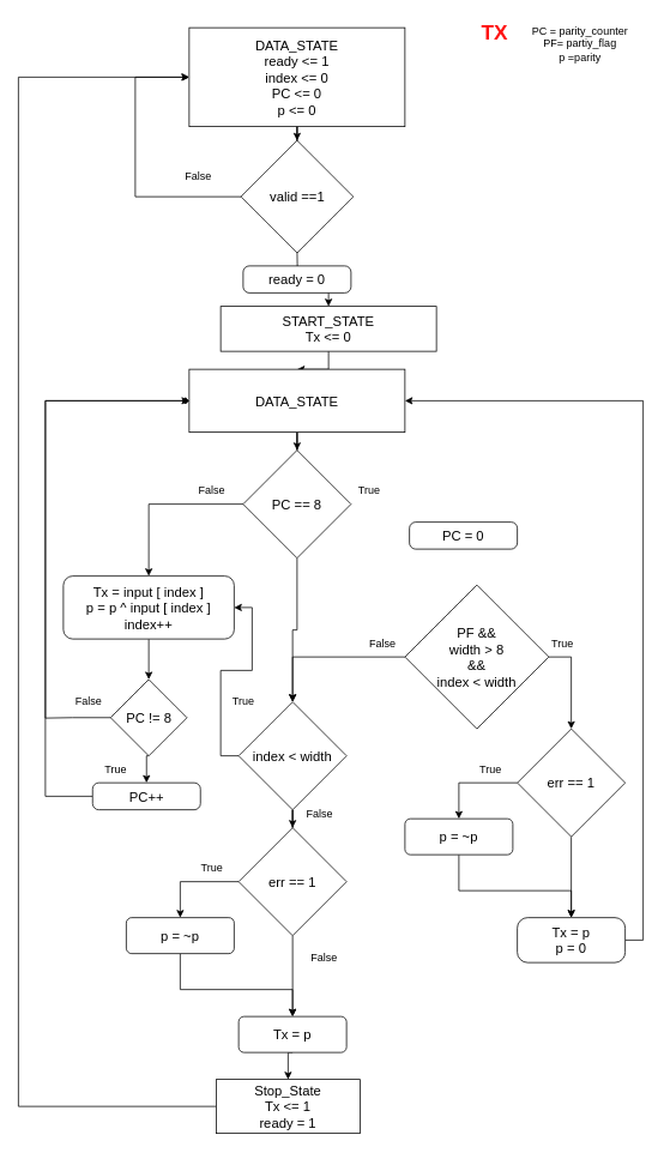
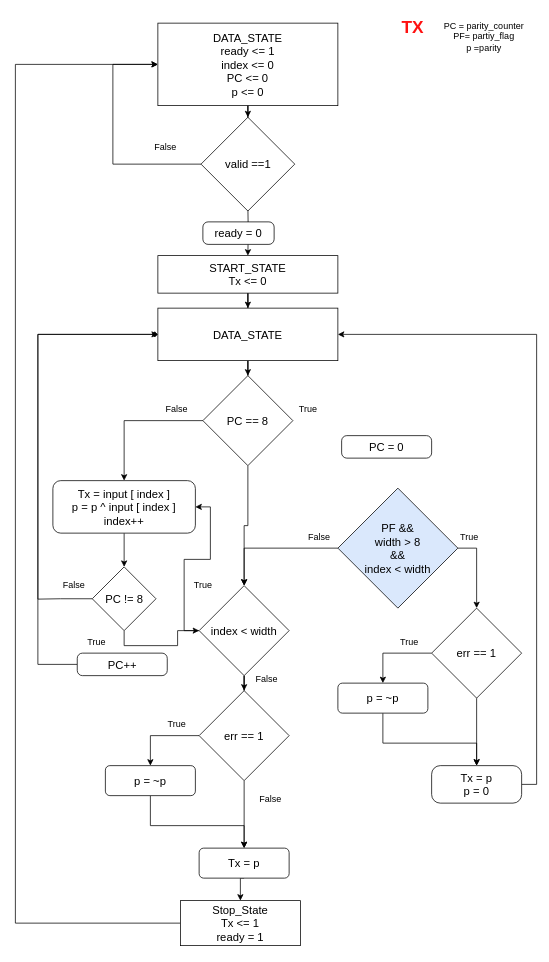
  <mxCell id="0" />
  <mxCell id="1" parent="0" />
  <mxCell id="2" value="" style="edgeStyle=orthogonalEdgeStyle;rounded=0;orthogonalLoop=1;jettySize=auto;html=1;exitX=0.5;exitY=1;exitDx=0;exitDy=0;" edge="1" parent="1" source="3" target="7"><mxGeometry relative="1" as="geometry"><mxPoint x="330" y="95" as="sourcePoint" /></mxGeometry></mxCell>
  <mxCell id="3" value="DATA_STATE&lt;br&gt;ready &amp;lt;= 1&lt;div&gt;index &amp;lt;= 0&lt;/div&gt;&lt;div&gt;PC &amp;lt;= 0&lt;/div&gt;&lt;div&gt;p &amp;lt;= 0&lt;/div&gt;" style="rounded=0;whiteSpace=wrap;html=1;fontSize=15;" vertex="1" parent="1"><mxGeometry x="210" y="30" width="240" height="110" as="geometry" /></mxCell>
  <mxCell id="4" value="PC = parity_counter&lt;div&gt;PF= partiy_flag&lt;br&gt;&lt;div&gt;p =parity&lt;br&gt;&lt;div&gt;&lt;br&gt;&lt;/div&gt;&lt;/div&gt;&lt;/div&gt;" style="text;html=1;align=center;verticalAlign=middle;whiteSpace=wrap;rounded=0;" vertex="1" parent="1"><mxGeometry x="580" y="20" width="130" height="70" as="geometry" /></mxCell>
  <mxCell id="5" style="edgeStyle=orthogonalEdgeStyle;rounded=0;orthogonalLoop=1;jettySize=auto;html=1;exitX=0;exitY=0.5;exitDx=0;exitDy=0;entryX=0;entryY=0.5;entryDx=0;entryDy=0;" edge="1" parent="1" source="7" target="3"><mxGeometry relative="1" as="geometry"><mxPoint x="210" y="40" as="targetPoint" /><Array as="points"><mxPoint x="150" y="218" /><mxPoint x="150" y="85" /></Array></mxGeometry></mxCell>
  <mxCell id="6" value="" style="edgeStyle=orthogonalEdgeStyle;rounded=0;orthogonalLoop=1;jettySize=auto;html=1;" edge="1" parent="1" target="10"><mxGeometry relative="1" as="geometry"><mxPoint x="330" y="275" as="sourcePoint" /></mxGeometry></mxCell>
  <mxCell id="7" value="valid ==1" style="rhombus;whiteSpace=wrap;html=1;fontSize=15;rounded=0;" vertex="1" parent="1"><mxGeometry x="267.5" y="155.5" width="125" height="125" as="geometry" /></mxCell>
  <mxCell id="8" value="False" style="text;html=1;align=center;verticalAlign=middle;resizable=0;points=[];autosize=1;strokeColor=none;fillColor=none;" vertex="1" parent="1"><mxGeometry x="195" y="180" width="50" height="30" as="geometry" /></mxCell>
  <mxCell id="9" value="" style="edgeStyle=orthogonalEdgeStyle;rounded=0;orthogonalLoop=1;jettySize=auto;html=1;" edge="1" parent="1" source="10" target="12"><mxGeometry relative="1" as="geometry" /></mxCell>
- <mxCell id="10" value="START_STATE&lt;div&gt;&lt;span style=&quot;background-color: transparent; color: light-dark(rgb(0, 0, 0), rgb(255, 255, 255));&quot;&gt;Tx &amp;lt;= 0&lt;/span&gt;&lt;/div&gt;" style="whiteSpace=wrap;html=1;fontSize=15;rounded=0;" vertex="1" parent="1"><mxGeometry x="245" y="340" width="240" height="50" as="geometry" /></mxCell>
+ <mxCell id="10" value="START_STATE&lt;div&gt;&lt;span style=&quot;background-color: transparent; color: light-dark(rgb(0, 0, 0), rgb(255, 255, 255));&quot;&gt;Tx &amp;lt;= 0&lt;/span&gt;&lt;/div&gt;" style="whiteSpace=wrap;html=1;fontSize=15;rounded=0;" vertex="1" parent="1"><mxGeometry x="210" y="340" width="240" height="50" as="geometry" /></mxCell>
  <mxCell id="11" value="" style="edgeStyle=orthogonalEdgeStyle;rounded=0;orthogonalLoop=1;jettySize=auto;html=1;" edge="1" parent="1" source="12" target="15"><mxGeometry relative="1" as="geometry" /></mxCell>
  <mxCell id="12" value="DATA_STATE" style="whiteSpace=wrap;html=1;fontSize=15;rounded=0;" vertex="1" parent="1"><mxGeometry x="210" y="410" width="240" height="70" as="geometry" /></mxCell>
  <mxCell id="13" value="" style="edgeStyle=orthogonalEdgeStyle;rounded=0;orthogonalLoop=1;jettySize=auto;html=1;" edge="1" parent="1" source="15" target="25"><mxGeometry relative="1" as="geometry"><mxPoint x="525" y="640" as="targetPoint" /></mxGeometry></mxCell>
  <mxCell id="14" style="edgeStyle=orthogonalEdgeStyle;rounded=0;orthogonalLoop=1;jettySize=auto;html=1;exitX=0;exitY=0.5;exitDx=0;exitDy=0;entryX=0.5;entryY=0;entryDx=0;entryDy=0;" edge="1" parent="1" source="15" target="43"><mxGeometry relative="1" as="geometry" /></mxCell>
  <mxCell id="15" value="PC == 8" style="rhombus;whiteSpace=wrap;html=1;fontSize=15;rounded=0;" vertex="1" parent="1"><mxGeometry x="270" y="500" width="120" height="120" as="geometry" /></mxCell>
  <mxCell id="16" value="False" style="text;html=1;align=center;verticalAlign=middle;resizable=0;points=[];autosize=1;strokeColor=none;fillColor=none;" vertex="1" parent="1"><mxGeometry x="210" y="530" width="50" height="30" as="geometry" /></mxCell>
  <mxCell id="17" value="" style="edgeStyle=orthogonalEdgeStyle;rounded=0;orthogonalLoop=1;jettySize=auto;html=1;entryX=0.5;entryY=0;entryDx=0;entryDy=0;exitX=0;exitY=0.5;exitDx=0;exitDy=0;" edge="1" parent="1" source="19" target="25"><mxGeometry relative="1" as="geometry"><Array as="points"><mxPoint x="325" y="730" /></Array></mxGeometry></mxCell>
  <mxCell id="18" style="edgeStyle=orthogonalEdgeStyle;rounded=0;orthogonalLoop=1;jettySize=auto;html=1;exitX=1;exitY=0.5;exitDx=0;exitDy=0;entryX=0.5;entryY=0;entryDx=0;entryDy=0;" edge="1" parent="1" source="19" target="47"><mxGeometry relative="1" as="geometry" /></mxCell>
- <mxCell id="19" value="PF&amp;nbsp;&lt;span style=&quot;background-color: transparent; color: light-dark(rgb(0, 0, 0), rgb(255, 255, 255));&quot;&gt;&amp;amp;&amp;amp;&lt;/span&gt;&lt;div&gt;width &amp;gt; 8&lt;/div&gt;&lt;div&gt;&amp;amp;&amp;amp;&lt;/div&gt;&lt;div&gt;index &amp;lt; width&lt;/div&gt;" style="rhombus;whiteSpace=wrap;html=1;fontSize=15;rounded=0;" vertex="1" parent="1"><mxGeometry x="450" y="650" width="160" height="160" as="geometry" /></mxCell>
+ <mxCell id="19" value="PF&amp;nbsp;&lt;span style=&quot;background-color: transparent; color: light-dark(rgb(0, 0, 0), rgb(255, 255, 255));&quot;&gt;&amp;amp;&amp;amp;&lt;/span&gt;&lt;div&gt;width &amp;gt; 8&lt;/div&gt;&lt;div&gt;&amp;amp;&amp;amp;&lt;/div&gt;&lt;div&gt;index &amp;lt; width&lt;/div&gt;" style="rhombus;whiteSpace=wrap;html=1;fontSize=15;rounded=0;fillColor=#dae8fc;" vertex="1" parent="1"><mxGeometry x="450" y="650" width="160" height="160" as="geometry" /></mxCell>
  <mxCell id="20" value="True" style="text;html=1;align=center;verticalAlign=middle;resizable=0;points=[];autosize=1;strokeColor=none;fillColor=none;" vertex="1" parent="1"><mxGeometry x="385" y="530" width="50" height="30" as="geometry" /></mxCell>
  <mxCell id="21" value="True" style="text;html=1;align=center;verticalAlign=middle;resizable=0;points=[];autosize=1;strokeColor=none;fillColor=none;" vertex="1" parent="1"><mxGeometry x="600" y="700" width="50" height="30" as="geometry" /></mxCell>
  <mxCell id="22" style="edgeStyle=orthogonalEdgeStyle;rounded=0;orthogonalLoop=1;jettySize=auto;html=1;entryX=0;entryY=0.5;entryDx=0;entryDy=0;exitX=0;exitY=0.5;exitDx=0;exitDy=0;endArrow=diamond;" edge="1" parent="1" source="55" target="12"><mxGeometry relative="1" as="geometry"><mxPoint x="170" y="460" as="targetPoint" /><Array as="points"><mxPoint x="80" y="798" /><mxPoint x="50" y="798" /><mxPoint x="50" y="445" /></Array><mxPoint x="80" y="780" as="sourcePoint" /></mxGeometry></mxCell>
  <mxCell id="23" value="" style="edgeStyle=orthogonalEdgeStyle;rounded=0;orthogonalLoop=1;jettySize=auto;html=1;" edge="1" parent="1" source="25" target="31"><mxGeometry relative="1" as="geometry" /></mxCell>
  <mxCell id="24" style="edgeStyle=orthogonalEdgeStyle;rounded=0;orthogonalLoop=1;jettySize=auto;html=1;exitX=0;exitY=0.5;exitDx=0;exitDy=0;entryX=1;entryY=0.5;entryDx=0;entryDy=0;" edge="1" parent="1" source="25" target="43"><mxGeometry relative="1" as="geometry" /></mxCell>
  <mxCell id="25" value="index &amp;lt; width" style="rhombus;whiteSpace=wrap;html=1;fontSize=15;rounded=0;" vertex="1" parent="1"><mxGeometry x="265" y="780" width="120" height="120" as="geometry" /></mxCell>
  <mxCell id="26" value="False" style="text;html=1;align=center;verticalAlign=middle;resizable=0;points=[];autosize=1;strokeColor=none;fillColor=none;" vertex="1" parent="1"><mxGeometry x="400" y="700" width="50" height="30" as="geometry" /></mxCell>
  <mxCell id="27" value="True" style="text;html=1;align=center;verticalAlign=middle;resizable=0;points=[];autosize=1;strokeColor=none;fillColor=none;" vertex="1" parent="1"><mxGeometry x="245" y="765" width="50" height="30" as="geometry" /></mxCell>
  <mxCell id="28" value="False" style="text;html=1;align=center;verticalAlign=middle;resizable=0;points=[];autosize=1;strokeColor=none;fillColor=none;" vertex="1" parent="1"><mxGeometry x="330" y="890" width="50" height="30" as="geometry" /></mxCell>
  <mxCell id="29" value="" style="edgeStyle=orthogonalEdgeStyle;rounded=0;orthogonalLoop=1;jettySize=auto;html=1;entryX=0.5;entryY=0;entryDx=0;entryDy=0;" edge="1" parent="1" source="31" target="33"><mxGeometry relative="1" as="geometry" /></mxCell>
  <mxCell id="30" style="edgeStyle=orthogonalEdgeStyle;rounded=0;orthogonalLoop=1;jettySize=auto;html=1;exitX=0.5;exitY=1;exitDx=0;exitDy=0;entryX=0.5;entryY=0;entryDx=0;entryDy=0;" edge="1" parent="1" source="31" target="35"><mxGeometry relative="1" as="geometry" /></mxCell>
  <mxCell id="31" value="err == 1" style="rhombus;whiteSpace=wrap;html=1;fontSize=15;rounded=0;" vertex="1" parent="1"><mxGeometry x="265" y="920" width="120" height="120" as="geometry" /></mxCell>
  <mxCell id="32" style="edgeStyle=orthogonalEdgeStyle;rounded=0;orthogonalLoop=1;jettySize=auto;html=1;entryX=0.5;entryY=0;entryDx=0;entryDy=0;" edge="1" parent="1" source="33" target="35"><mxGeometry relative="1" as="geometry"><Array as="points"><mxPoint x="200" y="1100" /><mxPoint x="325" y="1100" /></Array></mxGeometry></mxCell>
  <mxCell id="33" value="p = ~p" style="whiteSpace=wrap;html=1;fontSize=15;rounded=1;" vertex="1" parent="1"><mxGeometry x="140" y="1020" width="120" height="40" as="geometry" /></mxCell>
  <mxCell id="34" style="edgeStyle=orthogonalEdgeStyle;rounded=0;orthogonalLoop=1;jettySize=auto;html=1;exitX=0.5;exitY=1;exitDx=0;exitDy=0;entryX=0.5;entryY=0;entryDx=0;entryDy=0;" edge="1" parent="1" source="35" target="38"><mxGeometry relative="1" as="geometry" /></mxCell>
  <mxCell id="35" value="Tx = p" style="whiteSpace=wrap;html=1;fontSize=15;rounded=1;" vertex="1" parent="1"><mxGeometry x="265" y="1130" width="120" height="40" as="geometry" /></mxCell>
  <mxCell id="36" style="edgeStyle=orthogonalEdgeStyle;rounded=0;orthogonalLoop=1;jettySize=auto;html=1;exitX=0.5;exitY=1;exitDx=0;exitDy=0;" edge="1" parent="1" source="35" target="35"><mxGeometry relative="1" as="geometry" /></mxCell>
  <mxCell id="37" style="edgeStyle=orthogonalEdgeStyle;rounded=0;orthogonalLoop=1;jettySize=auto;html=1;entryX=0;entryY=0.5;entryDx=0;entryDy=0;" edge="1" parent="1" source="38" target="3"><mxGeometry relative="1" as="geometry"><Array as="points"><mxPoint x="20" y="1230" /><mxPoint x="20" y="85" /></Array></mxGeometry></mxCell>
  <mxCell id="38" value="Stop_State&lt;div&gt;Tx &amp;lt;= 1&lt;/div&gt;&lt;div&gt;ready = 1&lt;/div&gt;" style="whiteSpace=wrap;html=1;fontSize=15;rounded=0;" vertex="1" parent="1"><mxGeometry x="240" y="1200" width="160" height="60" as="geometry" /></mxCell>
  <mxCell id="39" value="True" style="text;html=1;align=center;verticalAlign=middle;resizable=0;points=[];autosize=1;strokeColor=none;fillColor=none;" vertex="1" parent="1"><mxGeometry x="210" y="950" width="50" height="30" as="geometry" /></mxCell>
  <mxCell id="40" value="False" style="text;html=1;align=center;verticalAlign=middle;resizable=0;points=[];autosize=1;strokeColor=none;fillColor=none;" vertex="1" parent="1"><mxGeometry x="335" y="1050" width="50" height="30" as="geometry" /></mxCell>
  <mxCell id="41" value="&lt;b&gt;&lt;font style=&quot;color: rgb(255, 16, 16); font-size: 23px;&quot;&gt;TX&lt;/font&gt;&lt;/b&gt;" style="text;html=1;align=center;verticalAlign=middle;whiteSpace=wrap;rounded=0;" vertex="1" parent="1"><mxGeometry x="520" y="20" width="60" height="30" as="geometry" /></mxCell>
  <mxCell id="42" style="edgeStyle=orthogonalEdgeStyle;rounded=0;orthogonalLoop=1;jettySize=auto;html=1;exitX=0.5;exitY=1;exitDx=0;exitDy=0;entryX=0.5;entryY=0;entryDx=0;entryDy=0;" edge="1" parent="1" source="43" target="55"><mxGeometry relative="1" as="geometry" /></mxCell>
  <mxCell id="43" value="&lt;div style=&quot;font-size: 15px;&quot;&gt;Tx = input [ index ]&lt;/div&gt;&lt;div style=&quot;font-size: 15px;&quot;&gt;p = p ^ input [ index ]&lt;/div&gt;&lt;div style=&quot;font-size: 15px;&quot;&gt;index++&lt;/div&gt;" style="whiteSpace=wrap;html=1;rounded=1;" vertex="1" parent="1"><mxGeometry x="70" y="640" width="190" height="70" as="geometry" /></mxCell>
  <mxCell id="44" value="&lt;div&gt;PC = 0&lt;/div&gt;" style="whiteSpace=wrap;html=1;fontSize=15;rounded=1;arcSize=23;" vertex="1" parent="1"><mxGeometry x="455" y="580" width="120" height="30" as="geometry" /></mxCell>
  <mxCell id="45" value="" style="edgeStyle=orthogonalEdgeStyle;rounded=0;orthogonalLoop=1;jettySize=auto;html=1;entryX=0.5;entryY=0;entryDx=0;entryDy=0;" edge="1" parent="1" source="47" target="49"><mxGeometry relative="1" as="geometry" /></mxCell>
  <mxCell id="46" style="edgeStyle=orthogonalEdgeStyle;rounded=0;orthogonalLoop=1;jettySize=auto;html=1;exitX=0.5;exitY=1;exitDx=0;exitDy=0;entryX=0.5;entryY=0;entryDx=0;entryDy=0;" edge="1" parent="1" source="47" target="52"><mxGeometry relative="1" as="geometry" /></mxCell>
  <mxCell id="47" value="err == 1" style="rhombus;whiteSpace=wrap;html=1;fontSize=15;rounded=0;" vertex="1" parent="1"><mxGeometry x="575" y="810" width="120" height="120" as="geometry" /></mxCell>
  <mxCell id="48" style="edgeStyle=orthogonalEdgeStyle;rounded=0;orthogonalLoop=1;jettySize=auto;html=1;entryX=0.5;entryY=0;entryDx=0;entryDy=0;" edge="1" parent="1" source="49"><mxGeometry relative="1" as="geometry"><mxPoint x="635" y="1020" as="targetPoint" /><Array as="points"><mxPoint x="510" y="990" /><mxPoint x="635" y="990" /></Array></mxGeometry></mxCell>
  <mxCell id="49" value="p = ~p" style="whiteSpace=wrap;html=1;fontSize=15;rounded=1;" vertex="1" parent="1"><mxGeometry x="450" y="910" width="120" height="40" as="geometry" /></mxCell>
  <mxCell id="50" value="True" style="text;html=1;align=center;verticalAlign=middle;resizable=0;points=[];autosize=1;strokeColor=none;fillColor=none;" vertex="1" parent="1"><mxGeometry x="520" y="840" width="50" height="30" as="geometry" /></mxCell>
  <mxCell id="51" style="edgeStyle=orthogonalEdgeStyle;rounded=0;orthogonalLoop=1;jettySize=auto;html=1;exitX=1;exitY=0.5;exitDx=0;exitDy=0;entryX=1;entryY=0.5;entryDx=0;entryDy=0;" edge="1" parent="1" source="52" target="12"><mxGeometry relative="1" as="geometry"><mxPoint x="740" y="590" as="targetPoint" /></mxGeometry></mxCell>
  <mxCell id="52" value="Tx = p&lt;div&gt;&lt;span style=&quot;background-color: transparent; color: light-dark(rgb(0, 0, 0), rgb(255, 255, 255));&quot;&gt;p = 0&lt;/span&gt;&lt;/div&gt;" style="whiteSpace=wrap;html=1;fontSize=15;rounded=1;arcSize=23;" vertex="1" parent="1"><mxGeometry x="575" y="1020" width="120" height="50" as="geometry" /></mxCell>
- <mxCell id="53" value="&lt;div&gt;ready = 0&lt;/div&gt;" style="whiteSpace=wrap;html=1;fontSize=15;rounded=1;arcSize=23;" vertex="1" parent="1"><mxGeometry x="270" y="295" width="120" height="30" as="geometry" /></mxCell>
- <mxCell id="54" style="edgeStyle=orthogonalEdgeStyle;rounded=0;orthogonalLoop=1;jettySize=auto;html=1;exitX=0.5;exitY=1;exitDx=0;exitDy=0;entryX=0.5;entryY=0;entryDx=0;entryDy=0;" edge="1" parent="1" source="55" target="57"><mxGeometry relative="1" as="geometry" /></mxCell>
+ <mxCell id="53" value="&lt;div&gt;ready = 0&lt;/div&gt;" style="whiteSpace=wrap;html=1;fontSize=15;rounded=1;arcSize=23;" vertex="1" parent="1"><mxGeometry x="270" y="295" width="95" height="30" as="geometry" /></mxCell>
+ <mxCell id="54" style="edgeStyle=orthogonalEdgeStyle;rounded=0;orthogonalLoop=1;jettySize=auto;html=1;exitX=0.5;exitY=1;exitDx=0;exitDy=0;" edge="1" parent="1" source="55" target="25"><mxGeometry relative="1" as="geometry" /></mxCell>
  <mxCell id="55" value="PC != 8" style="rhombus;whiteSpace=wrap;html=1;fontSize=15;rounded=0;" vertex="1" parent="1"><mxGeometry x="122.5" y="755" width="85" height="85" as="geometry" /></mxCell>
  <mxCell id="56" style="edgeStyle=orthogonalEdgeStyle;rounded=0;orthogonalLoop=1;jettySize=auto;html=1;entryX=0;entryY=0.5;entryDx=0;entryDy=0;" edge="1" parent="1" source="57" target="12"><mxGeometry relative="1" as="geometry"><mxPoint x="40" y="300" as="targetPoint" /><Array as="points"><mxPoint x="50" y="885" /><mxPoint x="50" y="445" /></Array></mxGeometry></mxCell>
  <mxCell id="57" value="PC++" style="whiteSpace=wrap;html=1;fontSize=15;rounded=1;arcSize=23;" vertex="1" parent="1"><mxGeometry x="102.5" y="870" width="120" height="30" as="geometry" /></mxCell>
  <mxCell id="58" value="True" style="text;html=1;align=center;verticalAlign=middle;resizable=0;points=[];autosize=1;strokeColor=none;fillColor=none;" vertex="1" parent="1"><mxGeometry x="102.5" y="840" width="50" height="30" as="geometry" /></mxCell>
  <mxCell id="59" value="False" style="text;html=1;align=center;verticalAlign=middle;resizable=0;points=[];autosize=1;strokeColor=none;fillColor=none;" vertex="1" parent="1"><mxGeometry x="72.5" y="765" width="50" height="30" as="geometry" /></mxCell>
